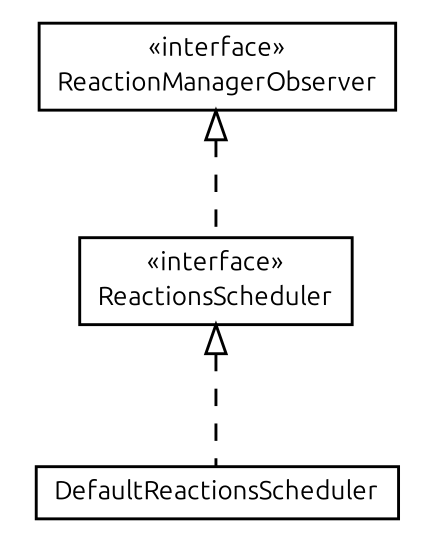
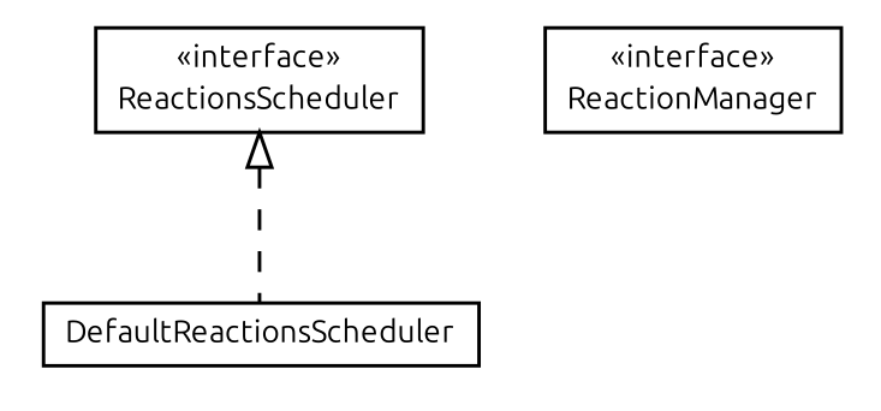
  digraph {
    fontname=Ubuntu
    node [fontcolor=black fontname=Ubuntu fontsize=9.0 shape=plaintext]
    edge [arrowtail=empty dir=back fontname=Ubuntu fontsize=10 headport=p labelfontname=Helvetica labelfontsize=10 style=dashed tailport=p]
    n1 [label=<<table border="0" cellborder="1" cellspacing="0" cellpadding="2" port="p" href="./ReactionsScheduler.html"> 		<tr><td><table border="0" cellspacing="0" cellpadding="1"> 			<tr><td> &laquo;interface&raquo; </td></tr> 			<tr><td> ReactionsScheduler </td></tr> 		</table></td></tr> 		</table>>]
    n2 [label=<<table border="0" cellborder="1" cellspacing="0" cellpadding="2" port="p" href="./DefaultReactionsScheduler.html"> 		<tr><td><table border="0" cellspacing="0" cellpadding="1"> 			<tr><td> DefaultReactionsScheduler </td></tr> 		</table></td></tr> 		</table>>]
-   n3 [label=<<table border="0" cellborder="1" cellspacing="0" cellpadding="2" port="p" href="./ReactionManagerObserver.html"> 		<tr><td><table border="0" cellspacing="0" cellpadding="1"> 			<tr><td> &laquo;interface&raquo; </td></tr> 			<tr><td> ReactionManagerObserver </td></tr> 		</table></td></tr> 		</table>>]
+   n4 [label=<<table border="0" cellborder="1" cellspacing="0" cellpadding="2" port="p" href="./ReactionManager.html"> 		<tr><td><table border="0" cellspacing="0" cellpadding="1"> 			<tr><td> &laquo;interface&raquo; </td></tr> 			<tr><td> ReactionManager </td></tr> 		</table></td></tr> 		</table>>]
    n1 -> n2
-   n3 -> n1
  }
